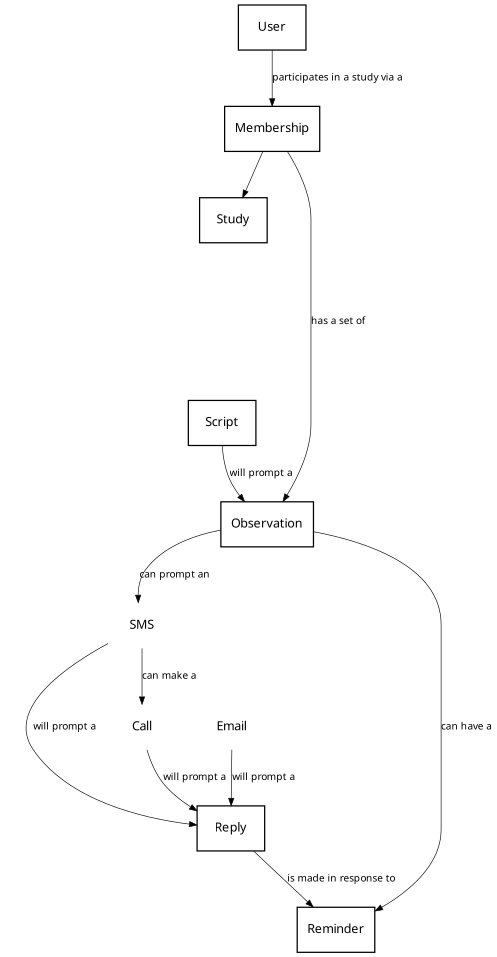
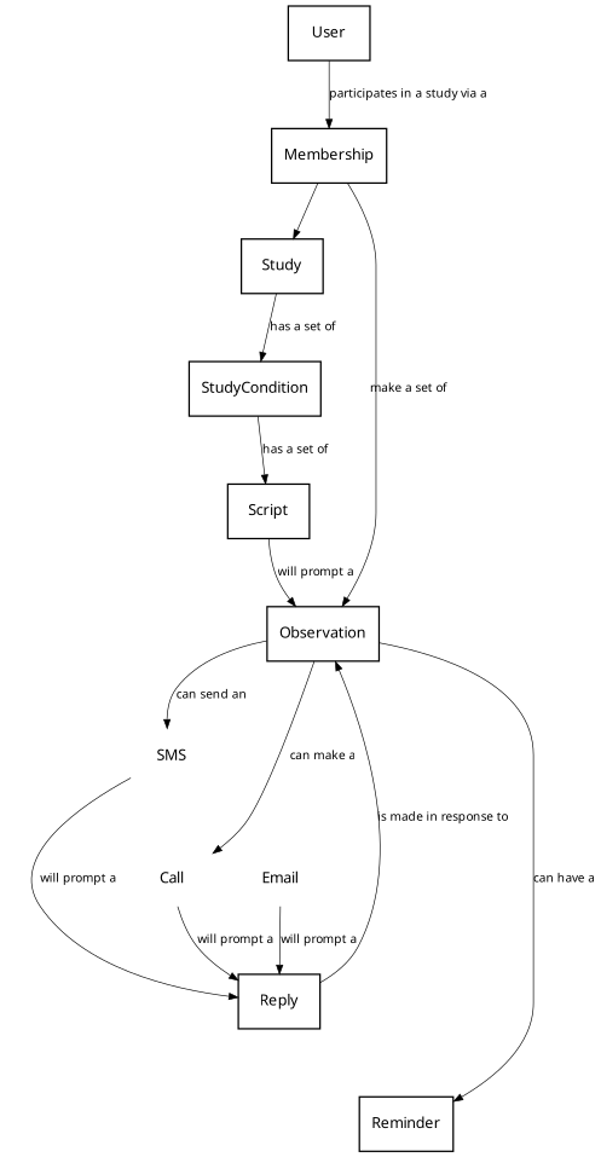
  digraph {
    node [fontname="Frugal Sans" fontsize=10 shape=box]
    edge [arrowsize=.6 fontname="Frugal Sans" fontsize=8 penwidth=.5]
    Study
+   StudyCondition
    Script
    Observation
    SMS [shape=none]
    Call [shape=none]
    Reminder
    Email [shape=none]
    Reply
    User
    Membership
+   Study -> StudyCondition [label="has a set of"]
+   StudyCondition -> Script [label="has a set of"]
    Script -> Observation [label="will prompt a"]
-   Observation -> SMS [label="can prompt an"]
-   SMS -> Call [label="can make a"]
+   Observation -> SMS [label="can send an"]
+   Observation -> Call [label="can make a"]
    Observation -> Reminder [label="can have a"]
    SMS -> Reply [label="will prompt a"]
    Call -> Reply [label="will prompt a"]
    Email -> Reply [label="will prompt a"]
-   Reply -> Reminder [label="is made in response to"]
+   Reply -> Observation [label="is made in response to"]
    User -> Membership [label="participates in a study via a"]
    Membership -> Study
-   Membership -> Observation [label="has a set of"]
+   Membership -> Observation [label="make a set of"]
  }
